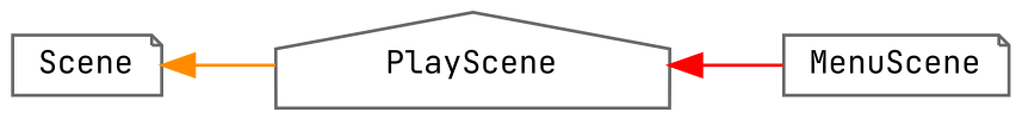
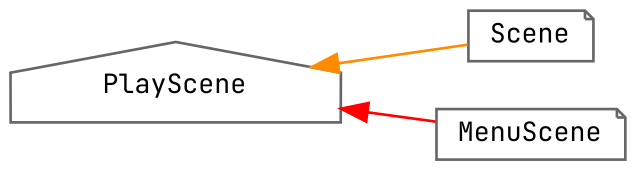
  digraph {
    fontname="JetBrains Mono"
    rankdir=LR
    node [color=grey40 fillcolor=white fontname="JetBrains Mono" fontsize=10 shape=note style=filled]
    edge [dir=back fontname="JetBrains Mono" fontsize=10 labelfontname=Helvetica labelfontsize=10 style=solid]
    n1 [height=0.2 label=Scene width=0.4]
    n2 [height=0.2 label=PlayScene shape=house width=0.4]
    n3 [height=0.2 label=MenuScene width=0.4]
-   n1 -> n2 [color=darkorange]
+   n2 -> n1 [color=darkorange]
    n2 -> n3 [color=red]
  }
